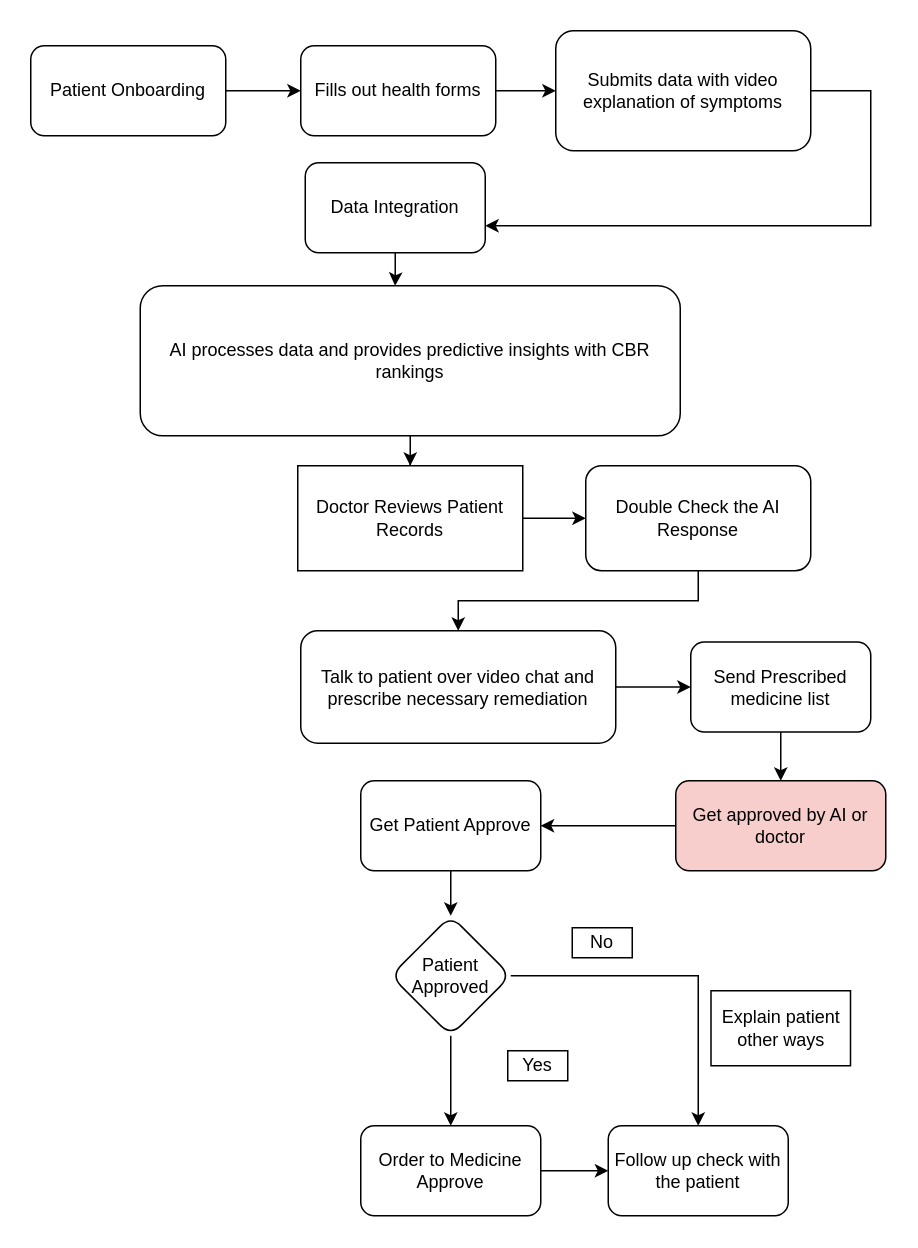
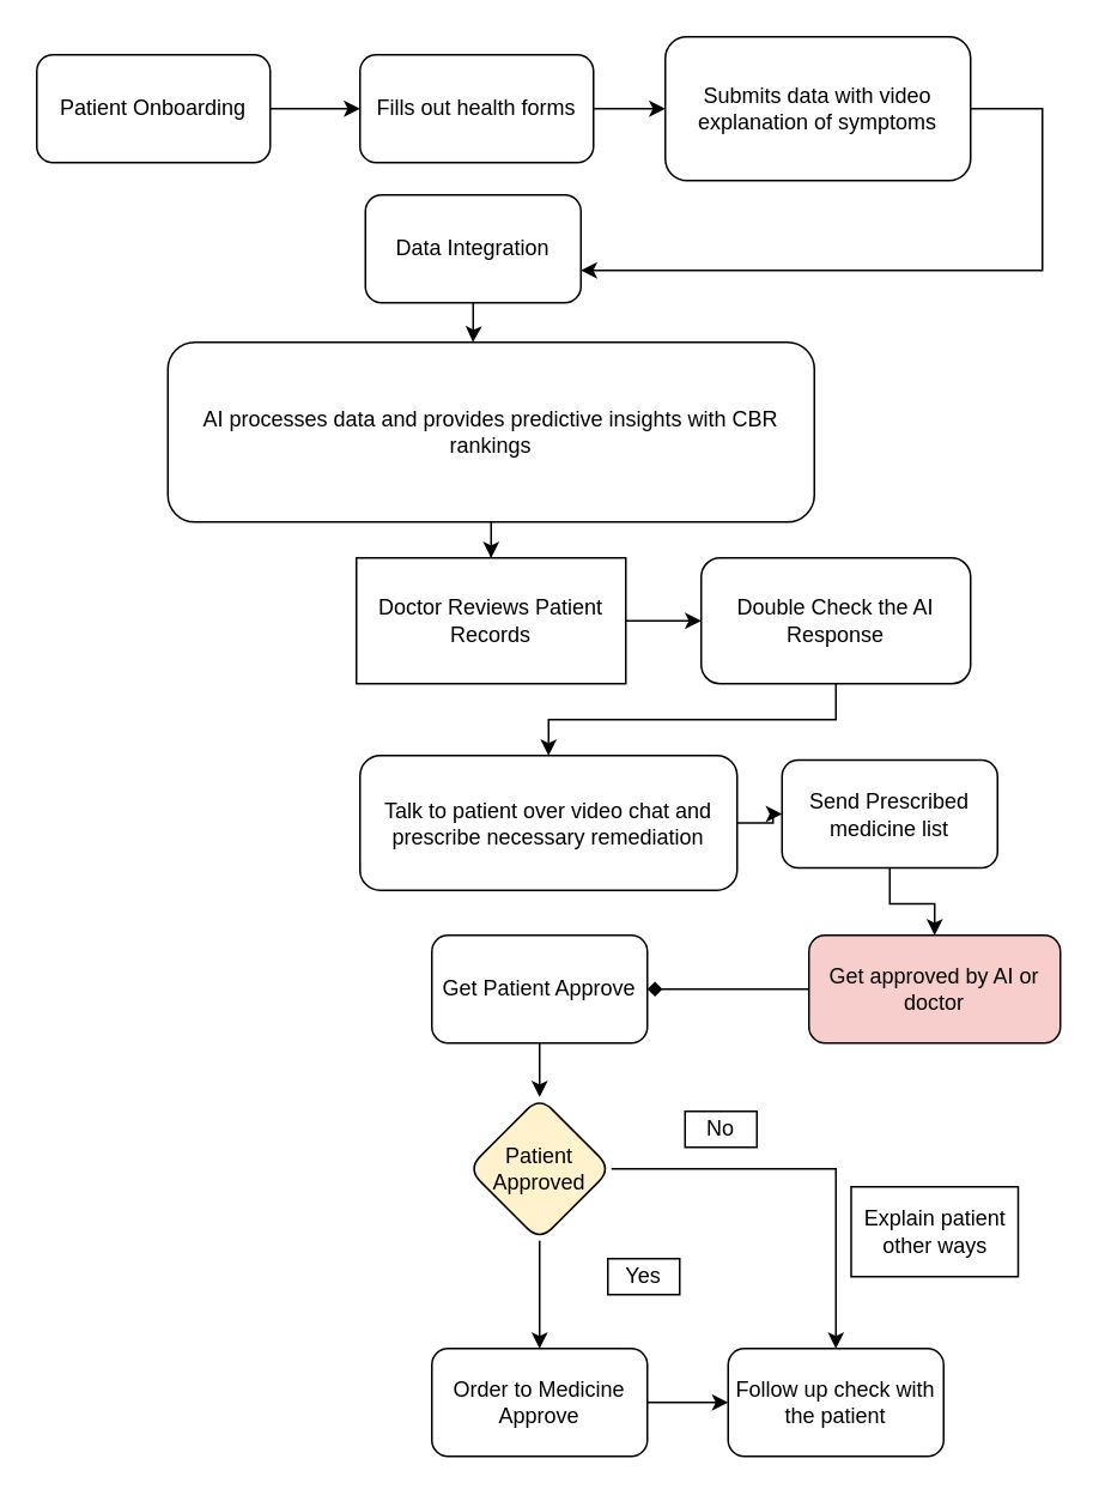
  <mxCell id="0" />
  <mxCell id="1" parent="0" />
  <mxCell id="2" style="edgeStyle=orthogonalEdgeStyle;rounded=0;orthogonalLoop=1;jettySize=auto;html=1;exitX=1;exitY=0.5;exitDx=0;exitDy=0;entryX=0;entryY=0.5;entryDx=0;entryDy=0;" edge="1" parent="1" source="3" target="5"><mxGeometry relative="1" as="geometry" /></mxCell>
  <mxCell id="3" value="Patient Onboarding" style="rounded=1;whiteSpace=wrap;html=1;" vertex="1" parent="1"><mxGeometry x="20" y="30" width="130" height="60" as="geometry" /></mxCell>
  <mxCell id="4" style="edgeStyle=orthogonalEdgeStyle;rounded=0;orthogonalLoop=1;jettySize=auto;html=1;exitX=1;exitY=0.5;exitDx=0;exitDy=0;entryX=0;entryY=0.5;entryDx=0;entryDy=0;" edge="1" parent="1" source="5" target="7"><mxGeometry relative="1" as="geometry" /></mxCell>
  <mxCell id="5" value="Fills out health forms" style="rounded=1;whiteSpace=wrap;html=1;" vertex="1" parent="1"><mxGeometry x="200" y="30" width="130" height="60" as="geometry" /></mxCell>
  <mxCell id="6" style="edgeStyle=orthogonalEdgeStyle;rounded=0;orthogonalLoop=1;jettySize=auto;html=1;" edge="1" parent="1" source="7" target="8"><mxGeometry relative="1" as="geometry"><mxPoint x="570" y="150" as="targetPoint" /><Array as="points"><mxPoint x="580" y="60" /><mxPoint x="580" y="150" /></Array></mxGeometry></mxCell>
  <mxCell id="7" value="Submits data with video explanation of symptoms" style="rounded=1;whiteSpace=wrap;html=1;" vertex="1" parent="1"><mxGeometry x="370" y="20" width="170" height="80" as="geometry" /></mxCell>
  <mxCell id="8" value="Data Integration" style="rounded=1;whiteSpace=wrap;html=1;" vertex="1" parent="1"><mxGeometry x="203" y="108" width="120" height="60" as="geometry" /></mxCell>
  <mxCell id="9" value="AI processes data and provides predictive insights with CBR rankings" style="rounded=1;whiteSpace=wrap;html=1;" vertex="1" parent="1"><mxGeometry x="93" y="190" width="360" height="100" as="geometry" /></mxCell>
  <mxCell id="10" value="" style="edgeStyle=orthogonalEdgeStyle;rounded=0;orthogonalLoop=1;jettySize=auto;html=1;" edge="1" parent="1" source="11" target="14"><mxGeometry relative="1" as="geometry" /></mxCell>
  <mxCell id="11" value="Doctor Reviews Patient Records" style="whiteSpace=wrap;html=1;rounded=0;" vertex="1" parent="1"><mxGeometry x="198" y="310" width="150" height="70" as="geometry" /></mxCell>
  <mxCell id="12" style="edgeStyle=orthogonalEdgeStyle;rounded=0;orthogonalLoop=1;jettySize=auto;html=1;" edge="1" parent="1" source="9" target="11"><mxGeometry relative="1" as="geometry" /></mxCell>
  <mxCell id="13" value="" style="edgeStyle=orthogonalEdgeStyle;rounded=0;orthogonalLoop=1;jettySize=auto;html=1;" edge="1" parent="1" source="14" target="17"><mxGeometry relative="1" as="geometry" /></mxCell>
  <mxCell id="14" value="Double Check the AI Response" style="rounded=1;whiteSpace=wrap;html=1;" vertex="1" parent="1"><mxGeometry x="390" y="310" width="150" height="70" as="geometry" /></mxCell>
  <mxCell id="15" style="edgeStyle=orthogonalEdgeStyle;rounded=0;orthogonalLoop=1;jettySize=auto;html=1;entryX=0.472;entryY=0;entryDx=0;entryDy=0;entryPerimeter=0;" edge="1" parent="1" source="8" target="9"><mxGeometry relative="1" as="geometry" /></mxCell>
  <mxCell id="16" value="" style="edgeStyle=orthogonalEdgeStyle;rounded=0;orthogonalLoop=1;jettySize=auto;html=1;" edge="1" parent="1" source="17" target="19"><mxGeometry relative="1" as="geometry" /></mxCell>
  <mxCell id="17" value="Talk to patient over video chat and prescribe necessary remediation" style="whiteSpace=wrap;html=1;rounded=1;" vertex="1" parent="1"><mxGeometry x="200" y="420" width="210" height="75" as="geometry" /></mxCell>
  <mxCell id="18" value="" style="edgeStyle=orthogonalEdgeStyle;rounded=0;orthogonalLoop=1;jettySize=auto;html=1;" edge="1" parent="1" source="19" target="21"><mxGeometry relative="1" as="geometry" /></mxCell>
- <mxCell id="19" value="Send Prescribed medicine list" style="whiteSpace=wrap;html=1;rounded=1;" vertex="1" parent="1"><mxGeometry x="460" y="427.5" width="120" height="60" as="geometry" /></mxCell>
- <mxCell id="20" value="" style="edgeStyle=orthogonalEdgeStyle;rounded=0;orthogonalLoop=1;jettySize=auto;html=1;" edge="1" parent="1" source="21" target="23"><mxGeometry relative="1" as="geometry" /></mxCell>
+ <mxCell id="19" value="Send Prescribed medicine list" style="whiteSpace=wrap;html=1;rounded=1;" vertex="1" parent="1"><mxGeometry x="435" y="422.5" width="120" height="60" as="geometry" /></mxCell>
+ <mxCell id="20" value="" style="edgeStyle=orthogonalEdgeStyle;rounded=0;orthogonalLoop=1;jettySize=auto;html=1;endArrow=diamond;" edge="1" parent="1" source="21" target="23"><mxGeometry relative="1" as="geometry" /></mxCell>
  <mxCell id="21" value="Get approved by AI or doctor" style="whiteSpace=wrap;html=1;rounded=1;fillColor=#f8cecc;" vertex="1" parent="1"><mxGeometry x="450" y="520" width="140" height="60" as="geometry" /></mxCell>
  <mxCell id="22" value="" style="edgeStyle=orthogonalEdgeStyle;rounded=0;orthogonalLoop=1;jettySize=auto;html=1;" edge="1" parent="1" source="23" target="25"><mxGeometry relative="1" as="geometry" /></mxCell>
  <mxCell id="23" value="Get Patient Approve" style="whiteSpace=wrap;html=1;rounded=1;" vertex="1" parent="1"><mxGeometry x="240" y="520" width="120" height="60" as="geometry" /></mxCell>
  <mxCell id="24" style="edgeStyle=orthogonalEdgeStyle;rounded=0;orthogonalLoop=1;jettySize=auto;html=1;entryX=0.5;entryY=0;entryDx=0;entryDy=0;" edge="1" parent="1" source="25" target="30"><mxGeometry relative="1" as="geometry" /></mxCell>
- <mxCell id="25" value="Patient Approved" style="rhombus;whiteSpace=wrap;html=1;rounded=1;" vertex="1" parent="1"><mxGeometry x="260" y="610" width="80" height="80" as="geometry" /></mxCell>
+ <mxCell id="25" value="Patient Approved" style="rhombus;whiteSpace=wrap;html=1;rounded=1;fillColor=#fff2cc;" vertex="1" parent="1"><mxGeometry x="260" y="610" width="80" height="80" as="geometry" /></mxCell>
  <mxCell id="26" value="" style="edgeStyle=orthogonalEdgeStyle;rounded=0;orthogonalLoop=1;jettySize=auto;html=1;" edge="1" parent="1" source="27" target="30"><mxGeometry relative="1" as="geometry" /></mxCell>
  <mxCell id="27" value="Order to Medicine Approve" style="whiteSpace=wrap;html=1;rounded=1;" vertex="1" parent="1"><mxGeometry x="240" y="750" width="120" height="60" as="geometry" /></mxCell>
  <mxCell id="28" value="" style="edgeStyle=orthogonalEdgeStyle;rounded=0;orthogonalLoop=1;jettySize=auto;html=1;" edge="1" parent="1" source="25" target="27"><mxGeometry relative="1" as="geometry" /></mxCell>
  <mxCell id="29" value="Yes" style="rounded=0;whiteSpace=wrap;html=1;" vertex="1" parent="1"><mxGeometry x="338" y="700" width="40" height="20" as="geometry" /></mxCell>
  <mxCell id="30" value="Follow up check with the patient" style="whiteSpace=wrap;html=1;rounded=1;" vertex="1" parent="1"><mxGeometry x="405" y="750" width="120" height="60" as="geometry" /></mxCell>
  <mxCell id="31" value="Explain patient other ways" style="rounded=0;whiteSpace=wrap;html=1;" vertex="1" parent="1"><mxGeometry x="473.5" y="660" width="93" height="50" as="geometry" /></mxCell>
  <mxCell id="32" value="No" style="rounded=0;whiteSpace=wrap;html=1;" vertex="1" parent="1"><mxGeometry x="381" y="618" width="40" height="20" as="geometry" /></mxCell>
